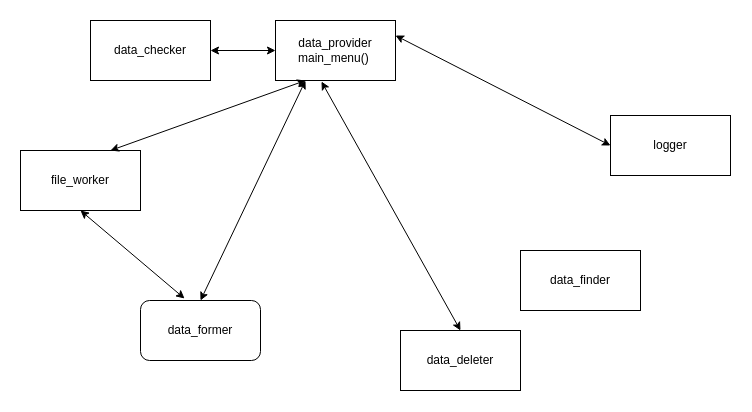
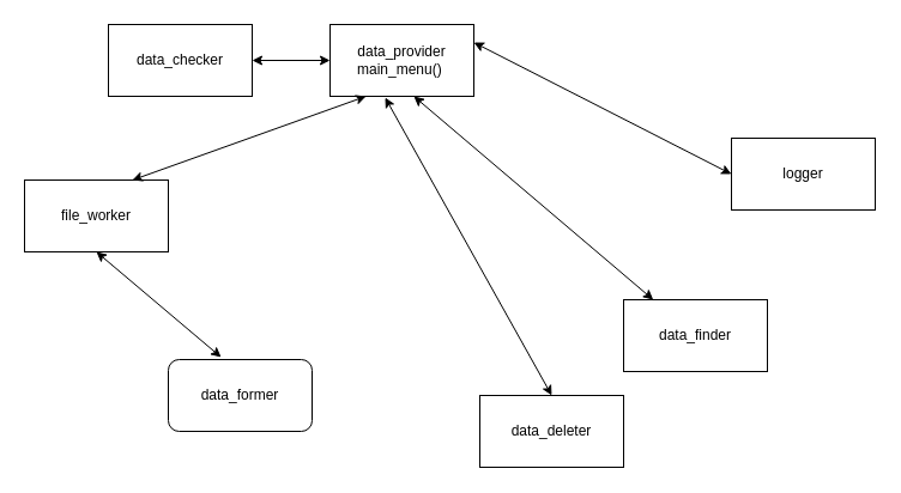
  <mxCell id="0" />
  <mxCell id="1" parent="0" />
  <mxCell id="2" value="data_provider&lt;br&gt;main_menu()&amp;nbsp;" style="rounded=0;whiteSpace=wrap;html=1;" parent="1" vertex="1"><mxGeometry x="275" y="20" width="120" height="60" as="geometry" /></mxCell>
  <mxCell id="3" value="file_worker" style="rounded=0;whiteSpace=wrap;html=1;" parent="1" vertex="1"><mxGeometry x="20" y="150" width="120" height="60" as="geometry" /></mxCell>
  <mxCell id="4" value="data_finder" style="rounded=0;whiteSpace=wrap;html=1;" parent="1" vertex="1"><mxGeometry x="520" y="250" width="120" height="60" as="geometry" /></mxCell>
  <mxCell id="5" value="data_checker" style="rounded=0;whiteSpace=wrap;html=1;" parent="1" vertex="1"><mxGeometry x="90" y="20" width="120" height="60" as="geometry" /></mxCell>
  <mxCell id="6" value="data_former" style="whiteSpace=wrap;html=1;rounded=1;" parent="1" vertex="1"><mxGeometry x="140" y="300" width="120" height="60" as="geometry" /></mxCell>
  <mxCell id="7" value="" style="endArrow=classic;startArrow=classic;html=1;entryX=0;entryY=0.5;entryDx=0;entryDy=0;exitX=1;exitY=0.5;exitDx=0;exitDy=0;" parent="1" source="5" target="2" edge="1"><mxGeometry width="50" height="50" relative="1" as="geometry"><mxPoint x="250" y="90" as="sourcePoint" /><mxPoint x="300" y="40" as="targetPoint" /></mxGeometry></mxCell>
  <mxCell id="8" value="" style="endArrow=classic;startArrow=classic;html=1;entryX=0.25;entryY=1;entryDx=0;entryDy=0;exitX=0.75;exitY=0;exitDx=0;exitDy=0;" parent="1" source="3" target="2" edge="1"><mxGeometry width="50" height="50" relative="1" as="geometry"><mxPoint x="370" y="210" as="sourcePoint" /><mxPoint x="420" y="160" as="targetPoint" /></mxGeometry></mxCell>
- <mxCell id="10" value="" style="endArrow=classic;startArrow=classic;html=1;entryX=0.25;entryY=1;entryDx=0;entryDy=0;exitX=0.5;exitY=0;exitDx=0;exitDy=0;" parent="1" source="6" target="2" edge="1"><mxGeometry width="50" height="50" relative="1" as="geometry"><mxPoint x="370" y="210" as="sourcePoint" /><mxPoint x="420" y="160" as="targetPoint" /></mxGeometry></mxCell>
+ <mxCell id="9" value="" style="endArrow=classic;startArrow=classic;html=1;entryX=0.583;entryY=1;entryDx=0;entryDy=0;entryPerimeter=0;" parent="1" source="4" target="2" edge="1"><mxGeometry width="50" height="50" relative="1" as="geometry"><mxPoint x="370" y="210" as="sourcePoint" /><mxPoint x="420" y="160" as="targetPoint" /></mxGeometry></mxCell>
  <mxCell id="11" value="logger" style="rounded=0;whiteSpace=wrap;html=1;" vertex="1" parent="1"><mxGeometry x="610" y="115" width="120" height="60" as="geometry" /></mxCell>
  <mxCell id="12" value="" style="endArrow=classic;startArrow=classic;html=1;exitX=1;exitY=0.25;exitDx=0;exitDy=0;entryX=0;entryY=0.5;entryDx=0;entryDy=0;" edge="1" parent="1" source="2" target="11"><mxGeometry width="50" height="50" relative="1" as="geometry"><mxPoint x="580" y="310" as="sourcePoint" /><mxPoint x="630" y="260" as="targetPoint" /></mxGeometry></mxCell>
  <mxCell id="13" value="data_deleter" style="rounded=0;whiteSpace=wrap;html=1;" vertex="1" parent="1"><mxGeometry x="400" y="330" width="120" height="60" as="geometry" /></mxCell>
  <mxCell id="14" value="" style="endArrow=classic;startArrow=classic;html=1;exitX=0.5;exitY=0;exitDx=0;exitDy=0;entryX=0.383;entryY=1.017;entryDx=0;entryDy=0;entryPerimeter=0;" edge="1" parent="1" source="13" target="2"><mxGeometry width="50" height="50" relative="1" as="geometry"><mxPoint x="370" y="220" as="sourcePoint" /><mxPoint x="420" y="170" as="targetPoint" /></mxGeometry></mxCell>
  <mxCell id="15" value="" style="endArrow=classic;startArrow=classic;html=1;exitX=0.367;exitY=-0.033;exitDx=0;exitDy=0;exitPerimeter=0;entryX=0.5;entryY=1;entryDx=0;entryDy=0;" edge="1" parent="1" source="6" target="3"><mxGeometry width="50" height="50" relative="1" as="geometry"><mxPoint x="370" y="220" as="sourcePoint" /><mxPoint x="420" y="170" as="targetPoint" /></mxGeometry></mxCell>
